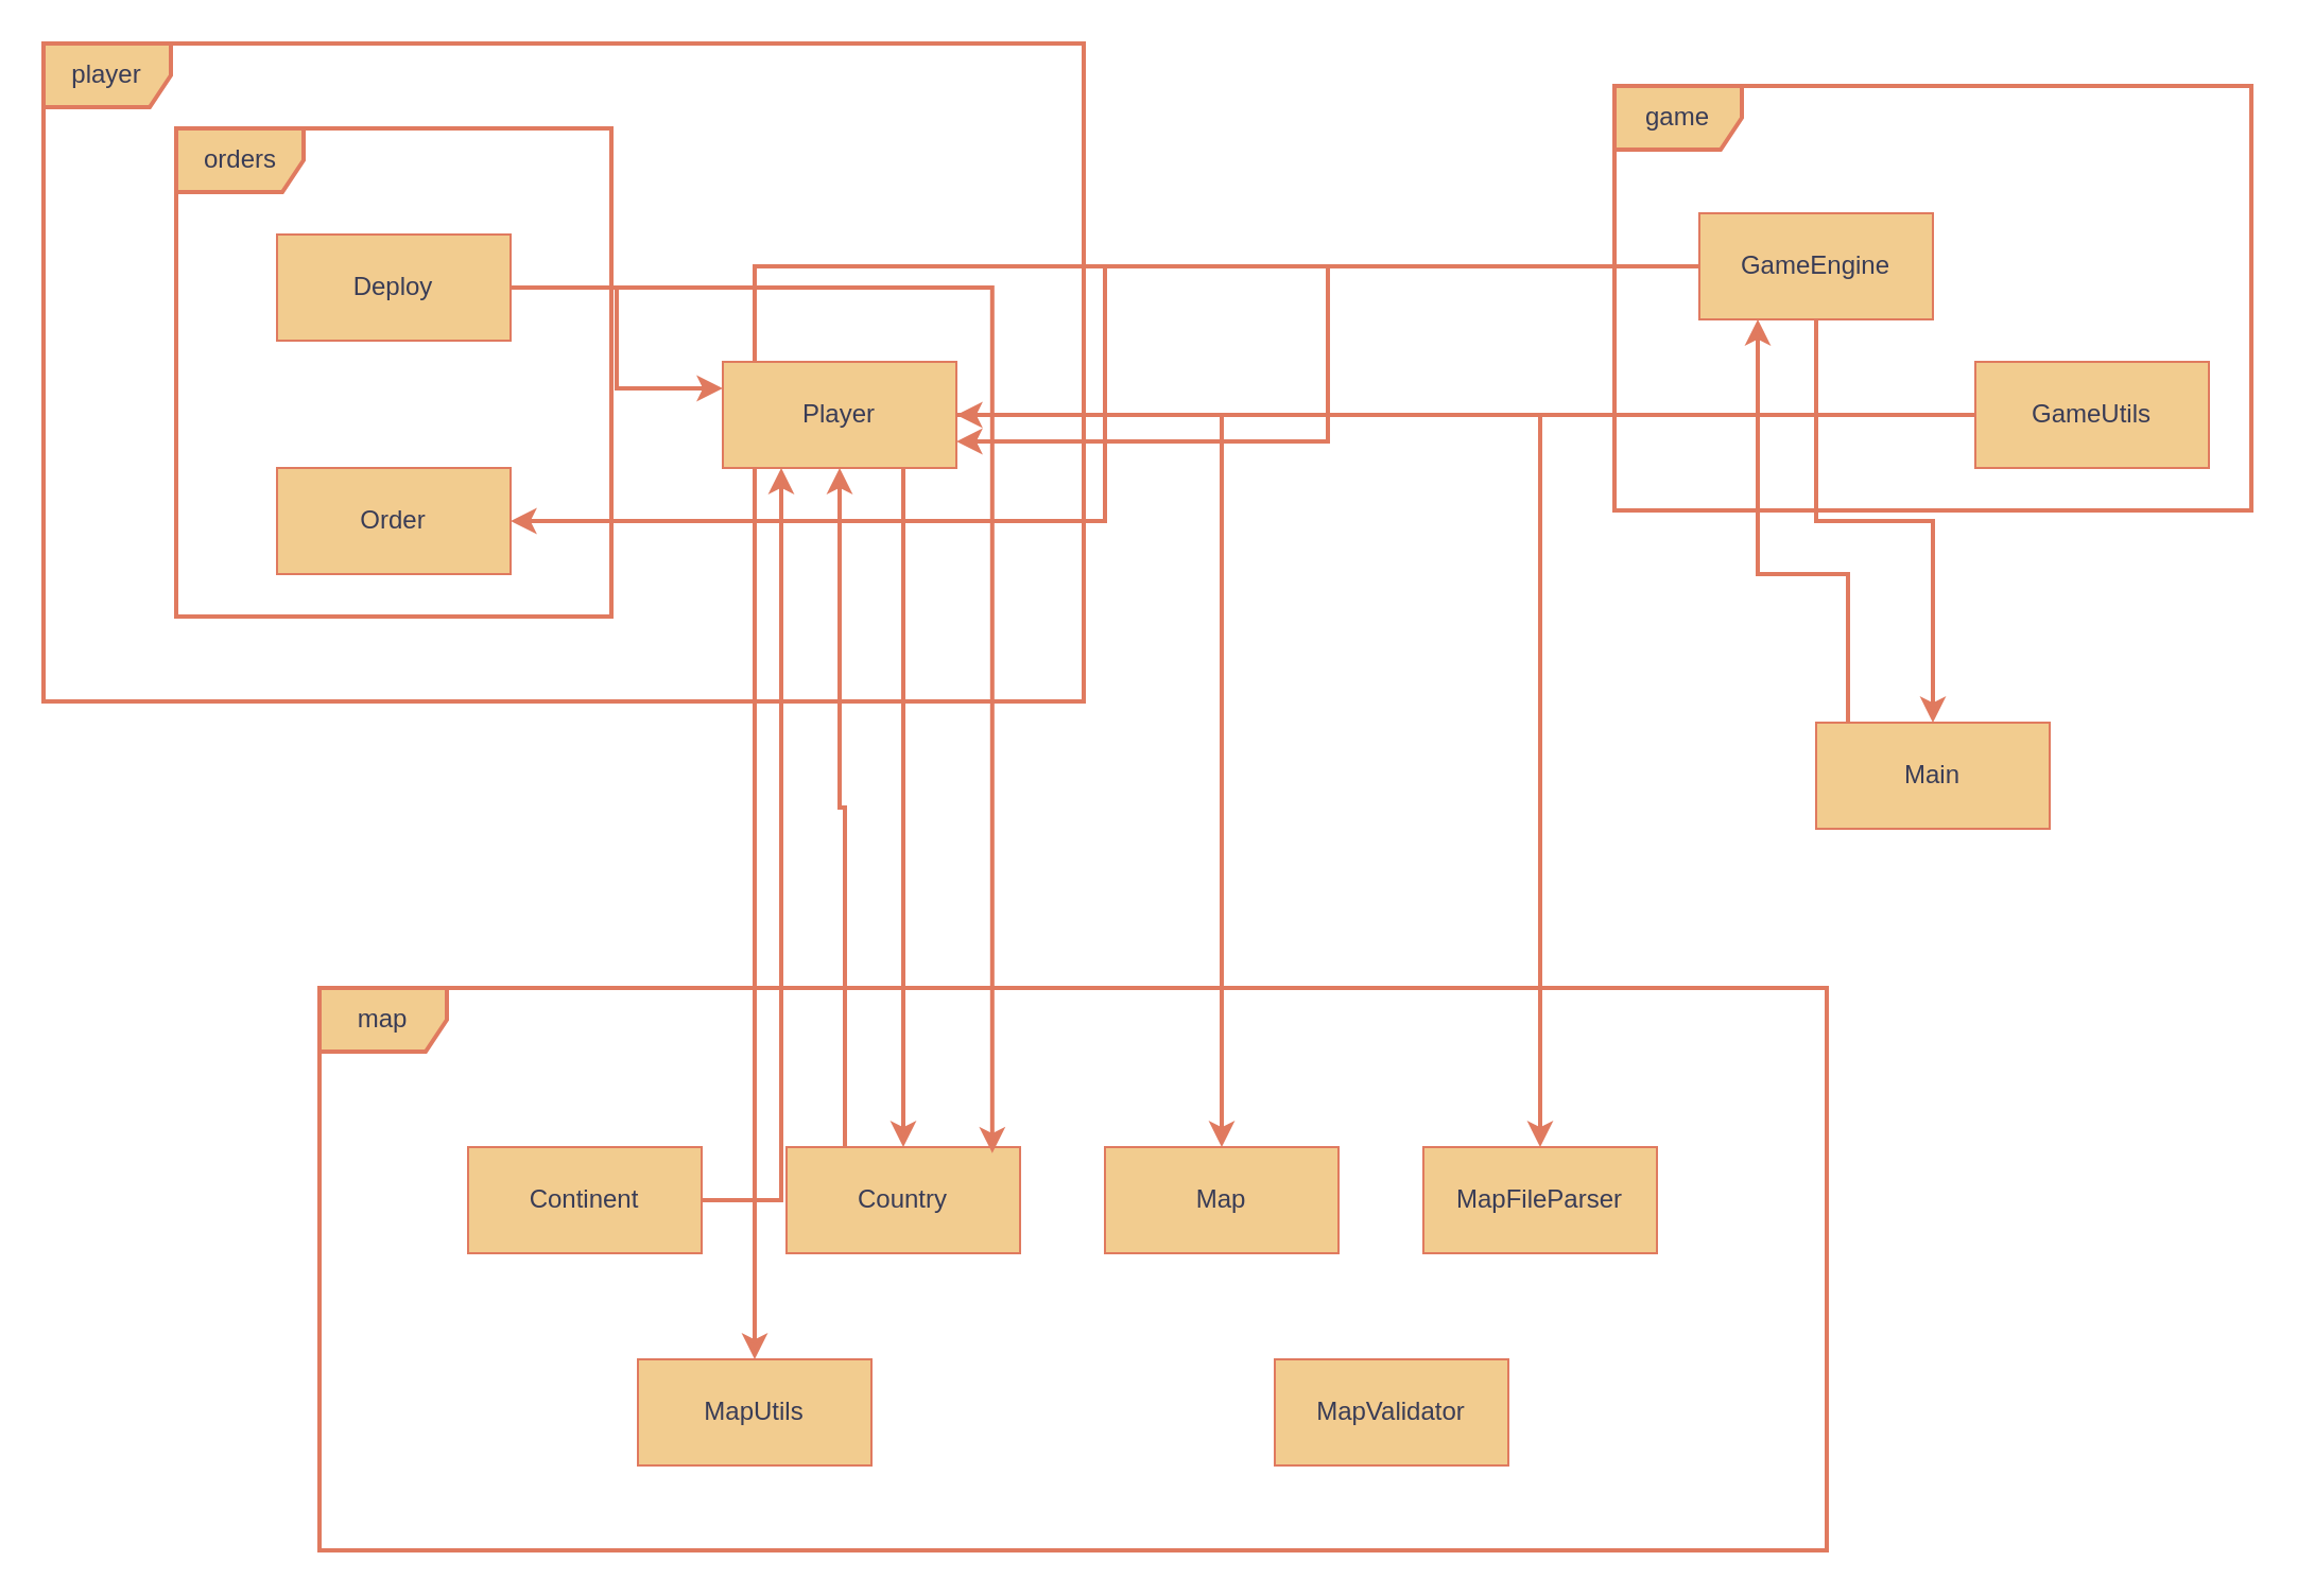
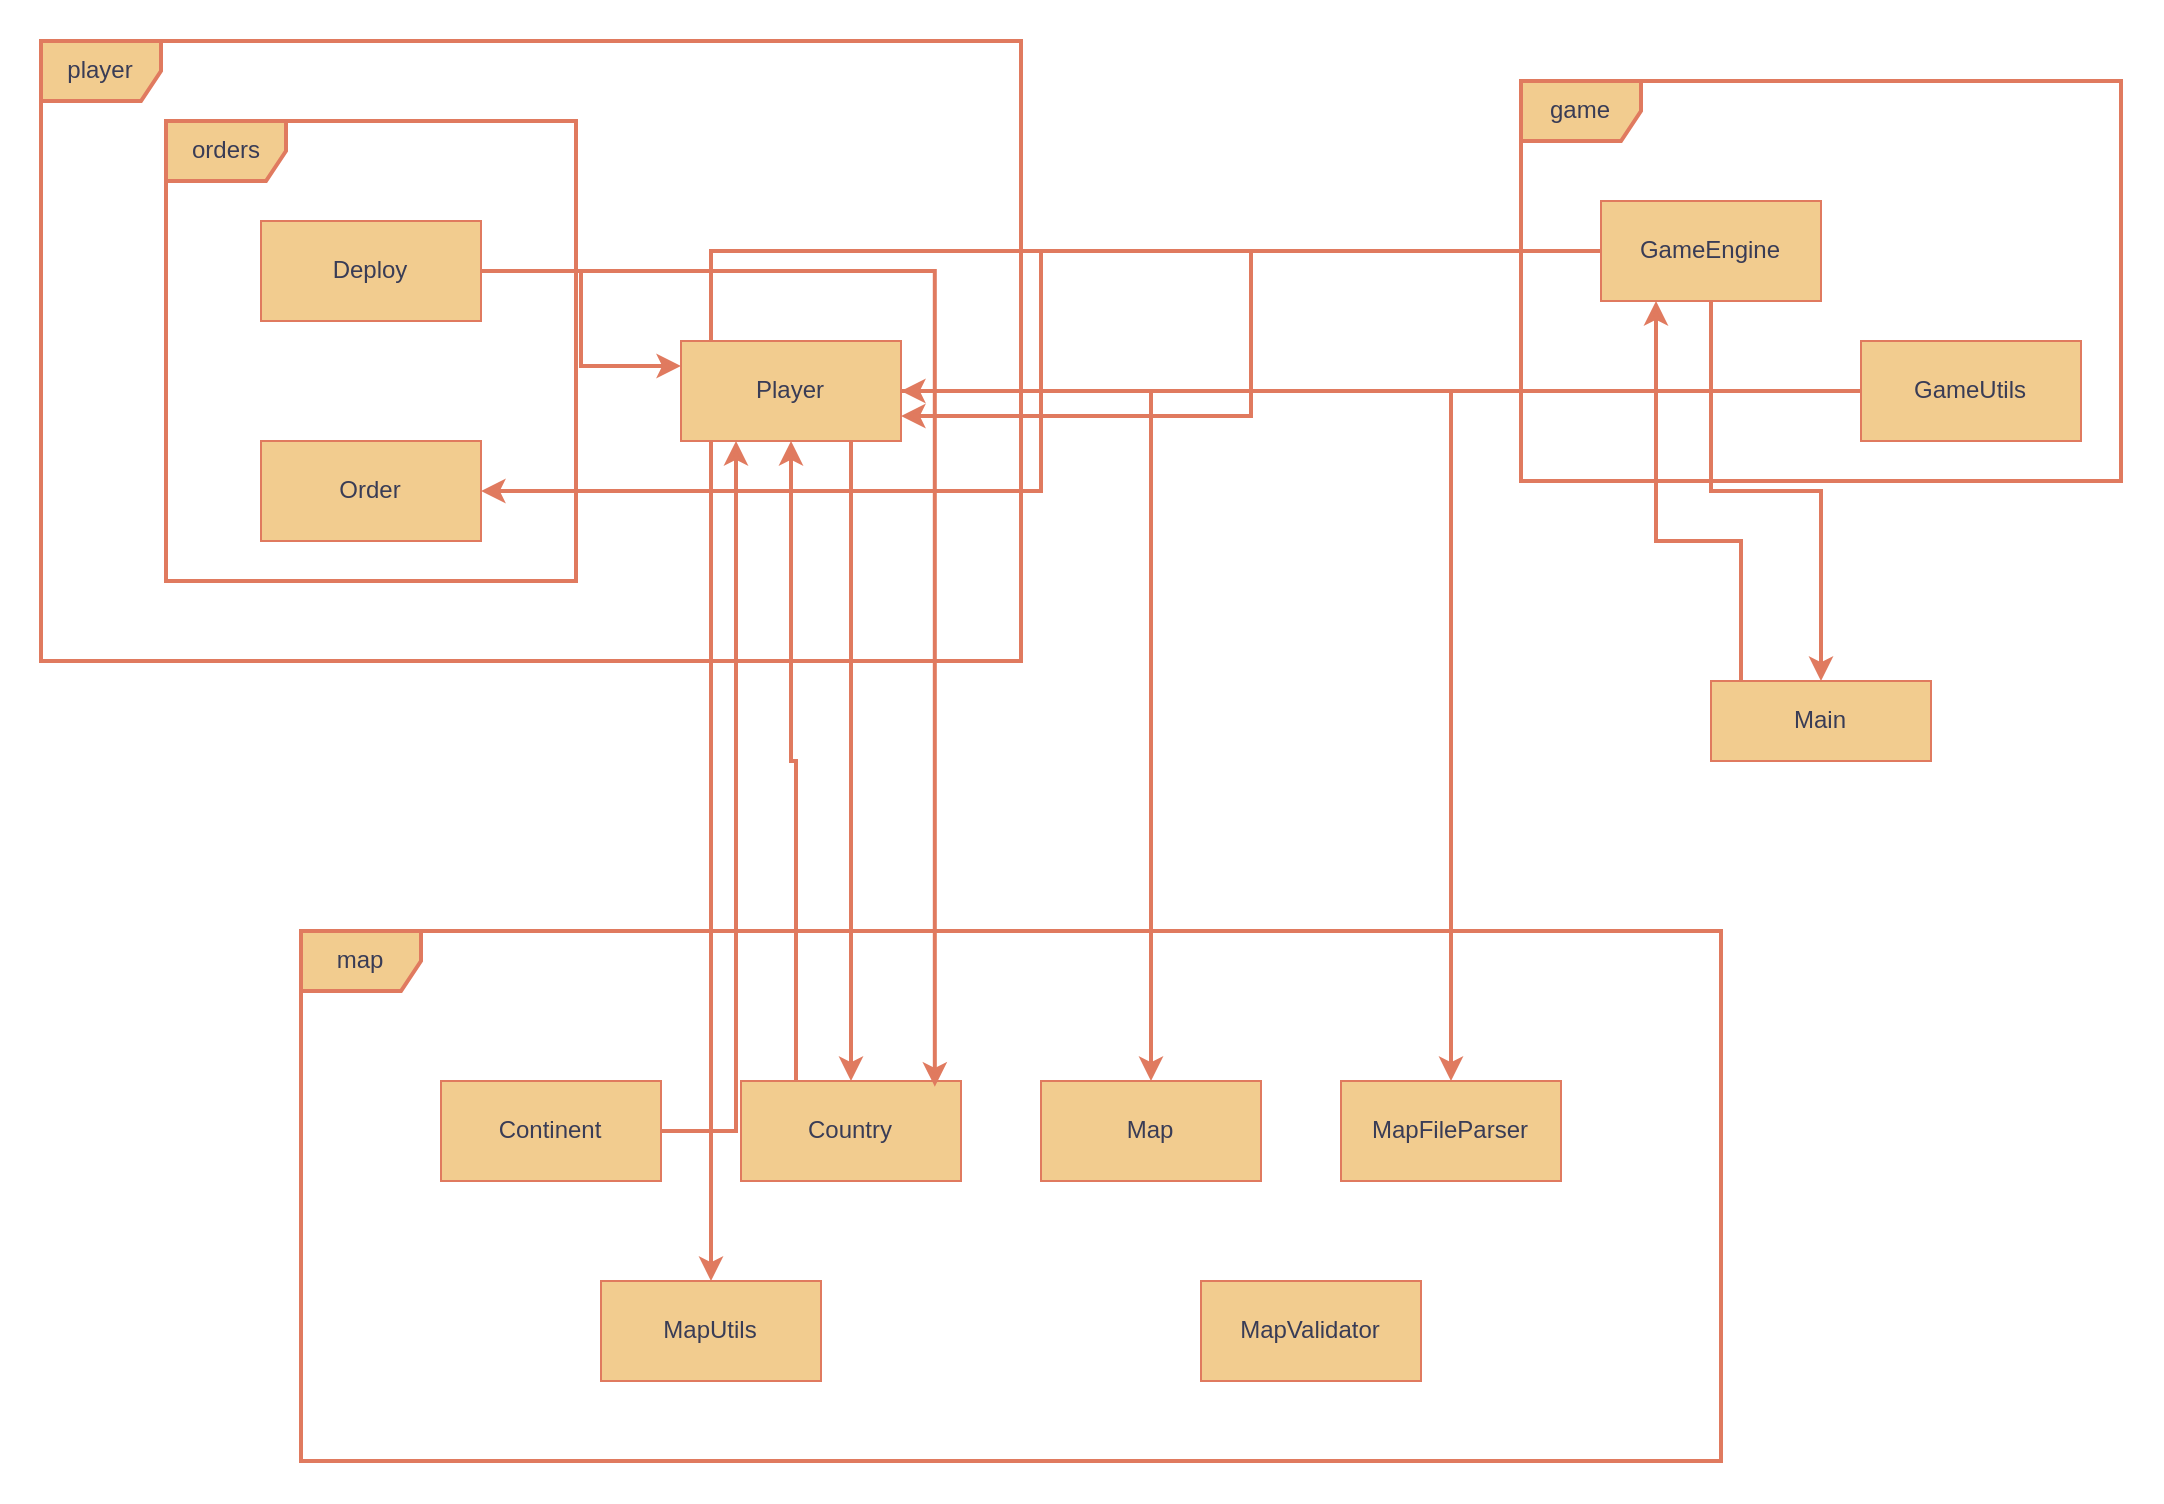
  <mxCell id="0" />
  <mxCell id="1" parent="0" />
  <mxCell id="2" style="edgeStyle=orthogonalEdgeStyle;rounded=0;orthogonalLoop=1;jettySize=auto;html=1;entryX=0.5;entryY=0;entryDx=0;entryDy=0;labelBackgroundColor=none;fontColor=default;strokeColor=#E07A5F;fillColor=#F2CC8F;strokeWidth=2;" parent="1" source="6" target="30" edge="1"><mxGeometry relative="1" as="geometry" /></mxCell>
  <mxCell id="3" style="edgeStyle=orthogonalEdgeStyle;rounded=0;orthogonalLoop=1;jettySize=auto;html=1;entryX=0.5;entryY=0;entryDx=0;entryDy=0;labelBackgroundColor=none;fontColor=default;strokeColor=#E07A5F;fillColor=#F2CC8F;strokeWidth=2;" parent="1" source="6" target="19" edge="1"><mxGeometry relative="1" as="geometry" /></mxCell>
  <mxCell id="4" style="edgeStyle=orthogonalEdgeStyle;rounded=0;orthogonalLoop=1;jettySize=auto;html=1;entryX=1;entryY=0.75;entryDx=0;entryDy=0;labelBackgroundColor=none;fontColor=default;strokeColor=#E07A5F;strokeWidth=2;" parent="1" source="6" target="27" edge="1"><mxGeometry relative="1" as="geometry" /></mxCell>
  <mxCell id="5" style="edgeStyle=orthogonalEdgeStyle;rounded=0;orthogonalLoop=1;jettySize=auto;html=1;entryX=1;entryY=0.5;entryDx=0;entryDy=0;labelBackgroundColor=none;fontColor=default;strokeColor=#E07A5F;fillColor=#F2CC8F;strokeWidth=2;" parent="1" source="6" target="25" edge="1"><mxGeometry relative="1" as="geometry" /></mxCell>
  <mxCell id="6" value="GameEngine" style="html=1;whiteSpace=wrap;labelBackgroundColor=none;fillColor=#F2CC8F;strokeColor=#E07A5F;fontColor=#393C56;rounded=0;" parent="1" vertex="1"><mxGeometry x="800" y="100" width="110" height="50" as="geometry" /></mxCell>
  <mxCell id="7" style="edgeStyle=orthogonalEdgeStyle;orthogonalLoop=1;jettySize=auto;html=1;fillColor=#F2CC8F;strokeColor=#E07A5F;strokeWidth=2;rounded=0;labelBackgroundColor=none;fontColor=default;" parent="1" source="11" target="17" edge="1"><mxGeometry relative="1" as="geometry" /></mxCell>
  <mxCell id="8" style="edgeStyle=orthogonalEdgeStyle;orthogonalLoop=1;jettySize=auto;html=1;fillColor=#F2CC8F;strokeColor=#E07A5F;strokeWidth=2;rounded=0;labelBackgroundColor=none;fontColor=default;" parent="1" source="11" target="18" edge="1"><mxGeometry relative="1" as="geometry" /></mxCell>
  <mxCell id="9" style="edgeStyle=orthogonalEdgeStyle;orthogonalLoop=1;jettySize=auto;html=1;fillColor=#F2CC8F;strokeColor=#E07A5F;strokeWidth=2;rounded=0;labelBackgroundColor=none;fontColor=default;" parent="1" source="11" target="16" edge="1"><mxGeometry relative="1" as="geometry" /></mxCell>
  <mxCell id="10" style="edgeStyle=orthogonalEdgeStyle;orthogonalLoop=1;jettySize=auto;html=1;fillColor=#F2CC8F;strokeColor=#E07A5F;strokeWidth=2;rounded=0;labelBackgroundColor=none;fontColor=default;" parent="1" source="11" target="27" edge="1"><mxGeometry relative="1" as="geometry" /></mxCell>
  <mxCell id="11" value="GameUtils" style="html=1;whiteSpace=wrap;labelBackgroundColor=none;fillColor=#F2CC8F;strokeColor=#E07A5F;fontColor=#393C56;rounded=0;" parent="1" vertex="1"><mxGeometry x="930" y="170" width="110" height="50" as="geometry" /></mxCell>
  <mxCell id="12" value="game" style="shape=umlFrame;whiteSpace=wrap;html=1;pointerEvents=0;labelBackgroundColor=none;fillColor=#F2CC8F;strokeColor=#E07A5F;fontColor=#393C56;rounded=0;strokeWidth=2;" parent="1" vertex="1"><mxGeometry x="760" y="40" width="300" height="200" as="geometry" /></mxCell>
  <mxCell id="13" style="edgeStyle=orthogonalEdgeStyle;orthogonalLoop=1;jettySize=auto;html=1;entryX=0.25;entryY=1;entryDx=0;entryDy=0;fillColor=#F2CC8F;strokeColor=#E07A5F;strokeWidth=2;rounded=0;labelBackgroundColor=none;fontColor=default;" parent="1" source="14" target="27" edge="1"><mxGeometry relative="1" as="geometry" /></mxCell>
  <mxCell id="14" value="Continent" style="html=1;whiteSpace=wrap;labelBackgroundColor=none;fillColor=#F2CC8F;strokeColor=#E07A5F;fontColor=#393C56;rounded=0;" parent="1" vertex="1"><mxGeometry x="220" y="540" width="110" height="50" as="geometry" /></mxCell>
  <mxCell id="15" style="edgeStyle=orthogonalEdgeStyle;orthogonalLoop=1;jettySize=auto;html=1;exitX=0.25;exitY=0;exitDx=0;exitDy=0;fillColor=#F2CC8F;strokeColor=#E07A5F;strokeWidth=2;rounded=0;labelBackgroundColor=none;fontColor=default;entryX=0.5;entryY=1;entryDx=0;entryDy=0;" parent="1" source="16" target="27" edge="1"><mxGeometry relative="1" as="geometry"><mxPoint x="395" y="240" as="targetPoint" /><Array as="points"><mxPoint x="398" y="380" /><mxPoint x="395" y="380" /></Array></mxGeometry></mxCell>
  <mxCell id="16" value="Country" style="html=1;whiteSpace=wrap;labelBackgroundColor=none;fillColor=#F2CC8F;strokeColor=#E07A5F;fontColor=#393C56;rounded=0;" parent="1" vertex="1"><mxGeometry x="370" y="540" width="110" height="50" as="geometry" /></mxCell>
  <mxCell id="17" value="Map" style="html=1;whiteSpace=wrap;labelBackgroundColor=none;fillColor=#F2CC8F;strokeColor=#E07A5F;fontColor=#393C56;rounded=0;" parent="1" vertex="1"><mxGeometry x="520" y="540" width="110" height="50" as="geometry" /></mxCell>
  <mxCell id="18" value="MapFileParser" style="html=1;whiteSpace=wrap;labelBackgroundColor=none;fillColor=#F2CC8F;strokeColor=#E07A5F;fontColor=#393C56;rounded=0;" parent="1" vertex="1"><mxGeometry x="670" y="540" width="110" height="50" as="geometry" /></mxCell>
  <mxCell id="19" value="MapUtils" style="html=1;whiteSpace=wrap;labelBackgroundColor=none;fillColor=#F2CC8F;strokeColor=#E07A5F;fontColor=#393C56;rounded=0;" parent="1" vertex="1"><mxGeometry x="300" y="640" width="110" height="50" as="geometry" /></mxCell>
  <mxCell id="20" value="MapValidator" style="html=1;whiteSpace=wrap;labelBackgroundColor=none;fillColor=#F2CC8F;strokeColor=#E07A5F;fontColor=#393C56;rounded=0;" parent="1" vertex="1"><mxGeometry x="600" y="640" width="110" height="50" as="geometry" /></mxCell>
  <mxCell id="21" value="map" style="shape=umlFrame;whiteSpace=wrap;html=1;pointerEvents=0;labelBackgroundColor=none;fillColor=#F2CC8F;strokeColor=#E07A5F;fontColor=#393C56;rounded=0;strokeWidth=2;" parent="1" vertex="1"><mxGeometry x="150" y="465" width="710" height="265" as="geometry" /></mxCell>
  <mxCell id="22" style="edgeStyle=orthogonalEdgeStyle;orthogonalLoop=1;jettySize=auto;html=1;entryX=0.881;entryY=0.057;entryDx=0;entryDy=0;entryPerimeter=0;strokeWidth=2;strokeColor=#E07A5F;fillColor=#F2CC8F;rounded=0;labelBackgroundColor=none;fontColor=default;" parent="1" source="24" target="16" edge="1"><mxGeometry relative="1" as="geometry" /></mxCell>
  <mxCell id="23" style="edgeStyle=orthogonalEdgeStyle;orthogonalLoop=1;jettySize=auto;html=1;entryX=0;entryY=0.25;entryDx=0;entryDy=0;strokeWidth=2;fillColor=#F2CC8F;strokeColor=#E07A5F;rounded=0;labelBackgroundColor=none;fontColor=default;" parent="1" source="24" target="27" edge="1"><mxGeometry relative="1" as="geometry" /></mxCell>
  <mxCell id="24" value="Deploy" style="html=1;whiteSpace=wrap;labelBackgroundColor=none;fillColor=#F2CC8F;strokeColor=#E07A5F;fontColor=#393C56;rounded=0;" parent="1" vertex="1"><mxGeometry x="130" y="110" width="110" height="50" as="geometry" /></mxCell>
  <mxCell id="25" value="Order" style="html=1;whiteSpace=wrap;labelBackgroundColor=none;fillColor=#F2CC8F;strokeColor=#E07A5F;fontColor=#393C56;rounded=0;" parent="1" vertex="1"><mxGeometry x="130" y="220" width="110" height="50" as="geometry" /></mxCell>
  <mxCell id="26" value="orders" style="shape=umlFrame;whiteSpace=wrap;html=1;pointerEvents=0;labelBackgroundColor=none;fillColor=#F2CC8F;strokeColor=#E07A5F;rounded=0;fontColor=#393C56;strokeWidth=2;" parent="1" vertex="1"><mxGeometry x="82.5" y="60" width="205" height="230" as="geometry" /></mxCell>
  <mxCell id="27" value="Player" style="html=1;whiteSpace=wrap;labelBackgroundColor=none;fillColor=#F2CC8F;strokeColor=#E07A5F;fontColor=#393C56;rounded=0;" parent="1" vertex="1"><mxGeometry x="340" y="170" width="110" height="50" as="geometry" /></mxCell>
  <mxCell id="28" value="player" style="shape=umlFrame;whiteSpace=wrap;html=1;pointerEvents=0;labelBackgroundColor=none;fillColor=#F2CC8F;strokeColor=#E07A5F;fontColor=#393C56;rounded=0;strokeWidth=2;" parent="1" vertex="1"><mxGeometry x="20" y="20" width="490" height="310" as="geometry" /></mxCell>
  <mxCell id="29" style="edgeStyle=orthogonalEdgeStyle;orthogonalLoop=1;jettySize=auto;html=1;entryX=0.25;entryY=1;entryDx=0;entryDy=0;fillColor=#F2CC8F;strokeColor=#E07A5F;strokeWidth=2;rounded=0;labelBackgroundColor=none;fontColor=default;" parent="1" source="30" target="6" edge="1"><mxGeometry relative="1" as="geometry"><mxPoint x="790" y="310" as="targetPoint" /><Array as="points"><mxPoint x="870" y="270" /><mxPoint x="827" y="270" /></Array></mxGeometry></mxCell>
- <mxCell id="30" value="Main" style="html=1;whiteSpace=wrap;labelBackgroundColor=none;fillColor=#F2CC8F;strokeColor=#E07A5F;fontColor=#393C56;rounded=0;" parent="1" vertex="1"><mxGeometry x="855" y="340" width="110" height="50" as="geometry" /></mxCell>
+ <mxCell id="30" value="Main" style="html=1;whiteSpace=wrap;labelBackgroundColor=none;fillColor=#F2CC8F;strokeColor=#E07A5F;fontColor=#393C56;rounded=0;" parent="1" vertex="1"><mxGeometry x="855" y="340" width="110" height="40" as="geometry" /></mxCell>
